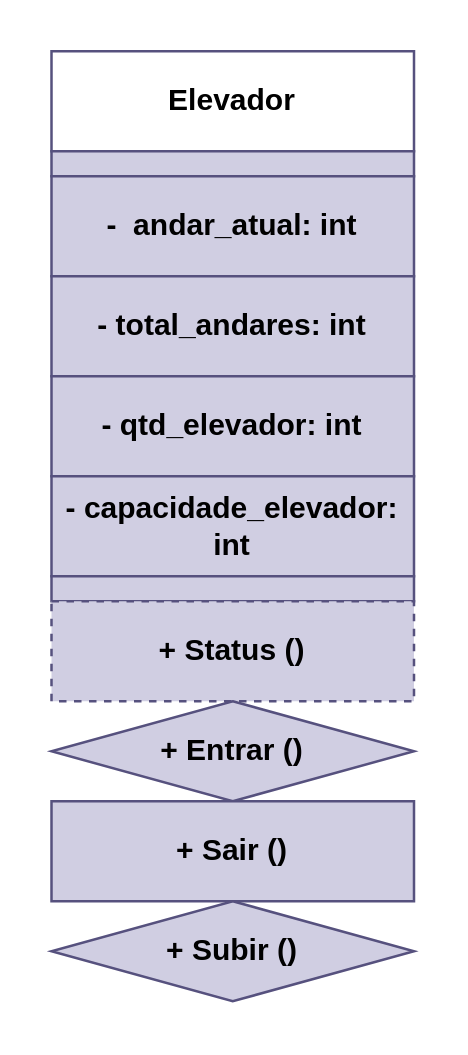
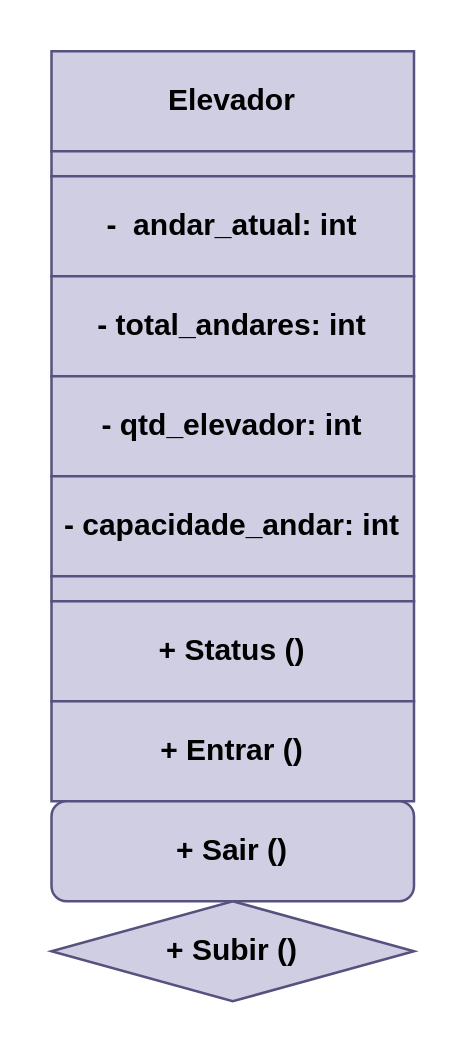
  <mxCell id="0" />
  <mxCell id="1" parent="0" />
- <mxCell id="2" value="&lt;font color=&quot;#000000&quot;&gt;&lt;b&gt;Elevador&lt;/b&gt;&lt;/font&gt;" style="rounded=0;whiteSpace=wrap;html=1;fillColor=#ffffff;strokeColor=#56517e;" vertex="1" parent="1"><mxGeometry x="20" y="20" width="145" height="40" as="geometry" /></mxCell>
+ <mxCell id="2" value="&lt;font color=&quot;#000000&quot;&gt;&lt;b&gt;Elevador&lt;/b&gt;&lt;/font&gt;" style="rounded=0;whiteSpace=wrap;html=1;fillColor=#d0cee2;strokeColor=#56517e;" vertex="1" parent="1"><mxGeometry x="20" y="20" width="145" height="40" as="geometry" /></mxCell>
  <mxCell id="3" value="" style="rounded=0;whiteSpace=wrap;html=1;fillColor=#d0cee2;strokeColor=#56517e;" vertex="1" parent="1"><mxGeometry x="20" y="60" width="145" height="10" as="geometry" /></mxCell>
  <mxCell id="4" value="&lt;font color=&quot;#000000&quot;&gt;&lt;b&gt;-&amp;nbsp; andar_atual: int&lt;/b&gt;&lt;/font&gt;" style="rounded=0;whiteSpace=wrap;html=1;fillColor=#d0cee2;strokeColor=#56517e;" vertex="1" parent="1"><mxGeometry x="20" y="70" width="145" height="40" as="geometry" /></mxCell>
  <mxCell id="5" value="&lt;font color=&quot;#000000&quot;&gt;&lt;b&gt;- total_andares: int&lt;/b&gt;&lt;/font&gt;" style="rounded=0;whiteSpace=wrap;html=1;fillColor=#d0cee2;strokeColor=#56517e;" vertex="1" parent="1"><mxGeometry x="20" y="110" width="145" height="40" as="geometry" /></mxCell>
  <mxCell id="6" value="&lt;font color=&quot;#000000&quot;&gt;&lt;b&gt;- qtd_elevador: int&lt;/b&gt;&lt;/font&gt;" style="rounded=0;whiteSpace=wrap;html=1;fillColor=#d0cee2;strokeColor=#56517e;" vertex="1" parent="1"><mxGeometry x="20" y="150" width="145" height="40" as="geometry" /></mxCell>
- <mxCell id="7" value="&lt;font color=&quot;#000000&quot;&gt;&lt;b&gt;- capacidade_elevador: int&lt;/b&gt;&lt;/font&gt;" style="rounded=0;whiteSpace=wrap;html=1;fillColor=#d0cee2;strokeColor=#56517e;" vertex="1" parent="1"><mxGeometry x="20" y="190" width="145" height="40" as="geometry" /></mxCell>
+ <mxCell id="7" value="&lt;font color=&quot;#000000&quot;&gt;&lt;b&gt;- capacidade_andar: int&lt;/b&gt;&lt;/font&gt;" style="rounded=0;whiteSpace=wrap;html=1;fillColor=#d0cee2;strokeColor=#56517e;" vertex="1" parent="1"><mxGeometry x="20" y="190" width="145" height="40" as="geometry" /></mxCell>
  <mxCell id="8" value="" style="rounded=0;whiteSpace=wrap;html=1;fillColor=#d0cee2;strokeColor=#56517e;" vertex="1" parent="1"><mxGeometry x="20" y="230" width="145" height="10" as="geometry" /></mxCell>
- <mxCell id="9" value="&lt;font color=&quot;#000000&quot;&gt;&lt;b&gt;+ Status ()&lt;/b&gt;&lt;/font&gt;" style="rounded=0;whiteSpace=wrap;html=1;fillColor=#d0cee2;strokeColor=#56517e;dashed=1;" vertex="1" parent="1"><mxGeometry x="20" y="240" width="145" height="40" as="geometry" /></mxCell>
- <mxCell id="10" value="&lt;font color=&quot;#000000&quot;&gt;&lt;b&gt;+ Entrar ()&lt;/b&gt;&lt;/font&gt;" style="rhombus;whiteSpace=wrap;html=1;fillColor=#d0cee2;strokeColor=#56517e;" vertex="1" parent="1"><mxGeometry x="20" y="280" width="145" height="40" as="geometry" /></mxCell>
- <mxCell id="11" value="&lt;font color=&quot;#000000&quot;&gt;&lt;b&gt;+ Sair ()&lt;/b&gt;&lt;/font&gt;" style="rounded=0;whiteSpace=wrap;html=1;fillColor=#d0cee2;strokeColor=#56517e;" vertex="1" parent="1"><mxGeometry x="20" y="320" width="145" height="40" as="geometry" /></mxCell>
+ <mxCell id="9" value="&lt;font color=&quot;#000000&quot;&gt;&lt;b&gt;+ Status ()&lt;/b&gt;&lt;/font&gt;" style="rounded=0;whiteSpace=wrap;html=1;fillColor=#d0cee2;strokeColor=#56517e;" vertex="1" parent="1"><mxGeometry x="20" y="240" width="145" height="40" as="geometry" /></mxCell>
+ <mxCell id="10" value="&lt;font color=&quot;#000000&quot;&gt;&lt;b&gt;+ Entrar ()&lt;/b&gt;&lt;/font&gt;" style="rounded=0;whiteSpace=wrap;html=1;fillColor=#d0cee2;strokeColor=#56517e;" vertex="1" parent="1"><mxGeometry x="20" y="280" width="145" height="40" as="geometry" /></mxCell>
+ <mxCell id="11" value="&lt;font color=&quot;#000000&quot;&gt;&lt;b&gt;+ Sair ()&lt;/b&gt;&lt;/font&gt;" style="whiteSpace=wrap;html=1;fillColor=#d0cee2;strokeColor=#56517e;rounded=1;" vertex="1" parent="1"><mxGeometry x="20" y="320" width="145" height="40" as="geometry" /></mxCell>
  <mxCell id="12" value="&lt;font color=&quot;#000000&quot;&gt;&lt;b&gt;+ Subir ()&lt;/b&gt;&lt;/font&gt;" style="rhombus;whiteSpace=wrap;html=1;fillColor=#d0cee2;strokeColor=#56517e;" vertex="1" parent="1"><mxGeometry x="20" y="360" width="145" height="40" as="geometry" /></mxCell>
